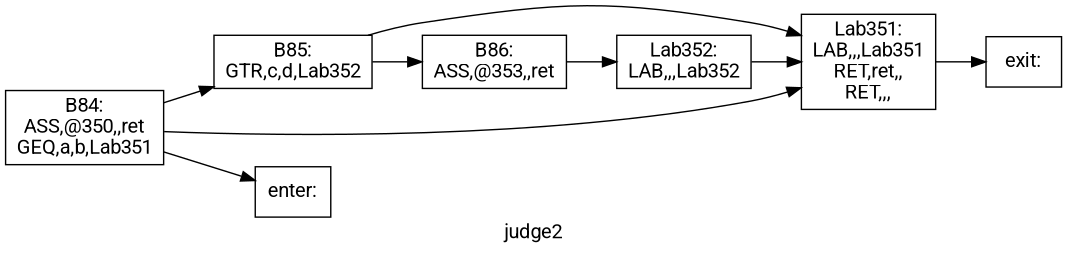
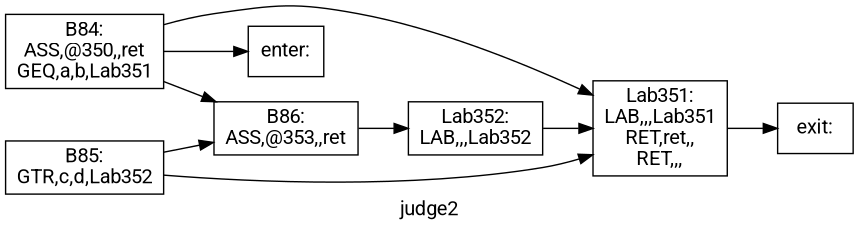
  digraph {
    fontname=Roboto
    label=judge2
    rankdir=LR
    node [fontname=Roboto shape=box]
    edge [fontname=Roboto]
    n1 [label="B84:\nASS,@350,,ret\nGEQ,a,b,Lab351\n"]
    n2 [label="B85:\nGTR,c,d,Lab352\n"]
    n3 [label="Lab351:\nLAB,,,Lab351\nRET,ret,,\nRET,,,\n"]
    n4 [label="enter:\n"]
    n5 [label="B86:\nASS,@353,,ret\n"]
    n6 [label="exit:\n"]
    n7 [label="Lab352:\nLAB,,,Lab352\n"]
-   n1 -> n2
+   n1 -> n5
    n1 -> n3
    n1 -> n4
    n2 -> n3
    n2 -> n5
    n3 -> n6
    n5 -> n7
    n7 -> n3
  }
